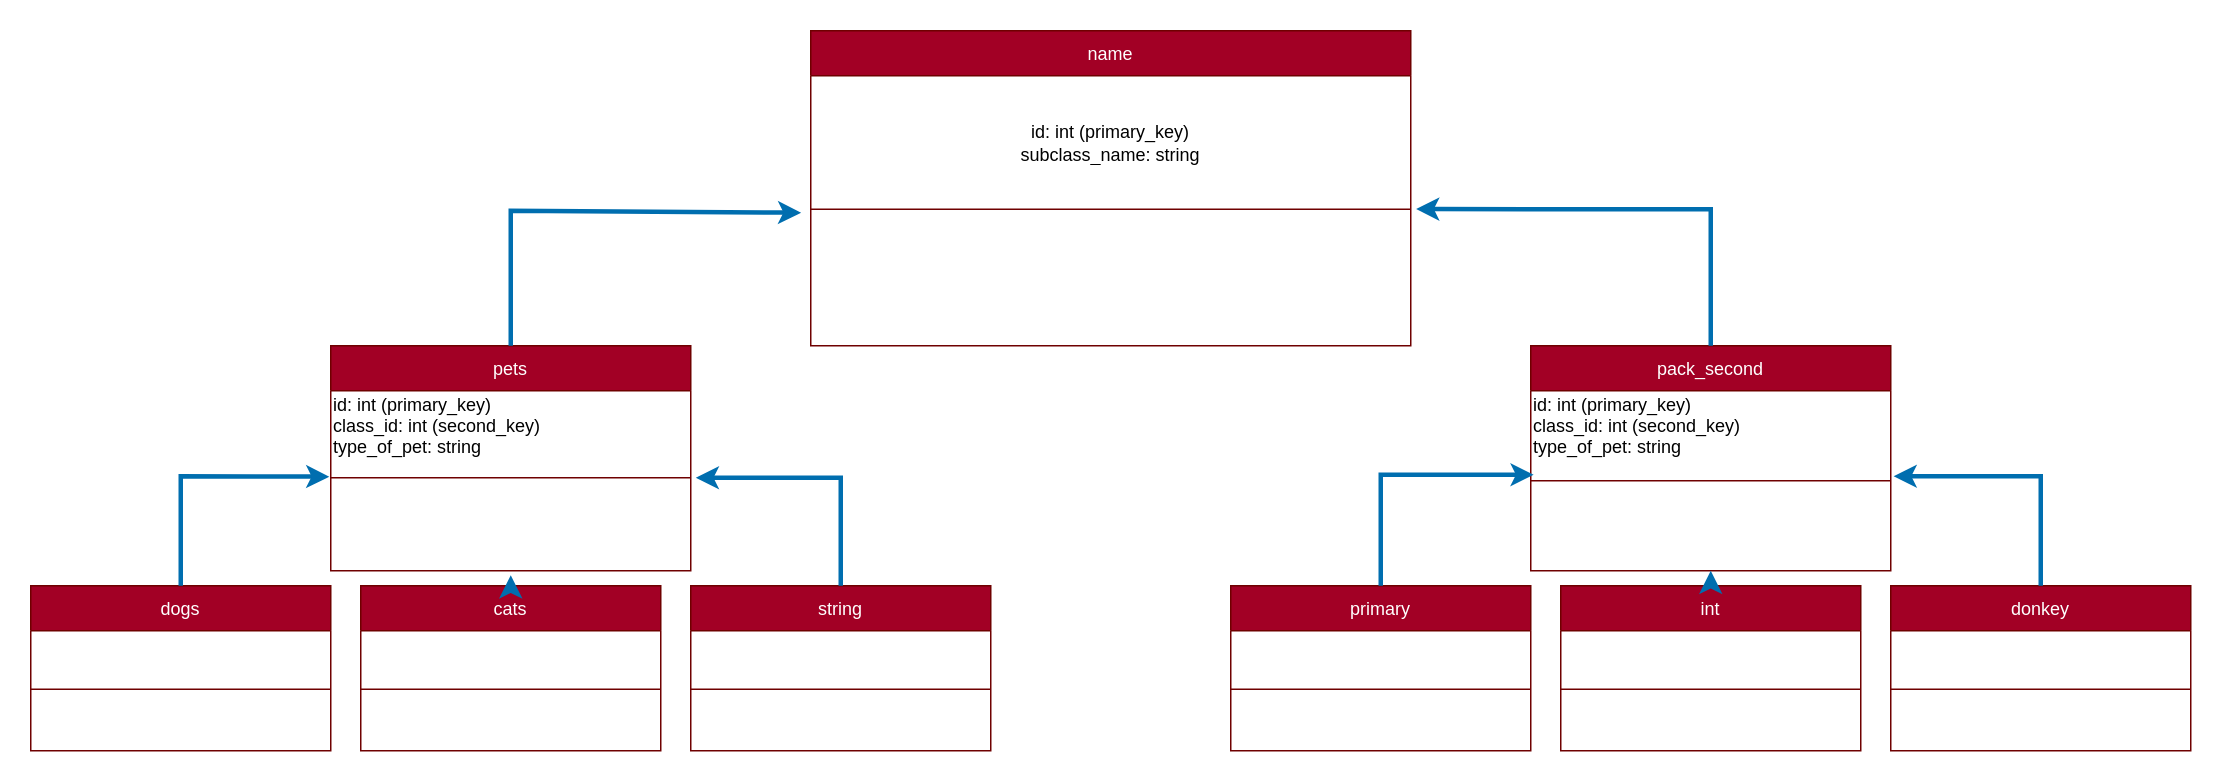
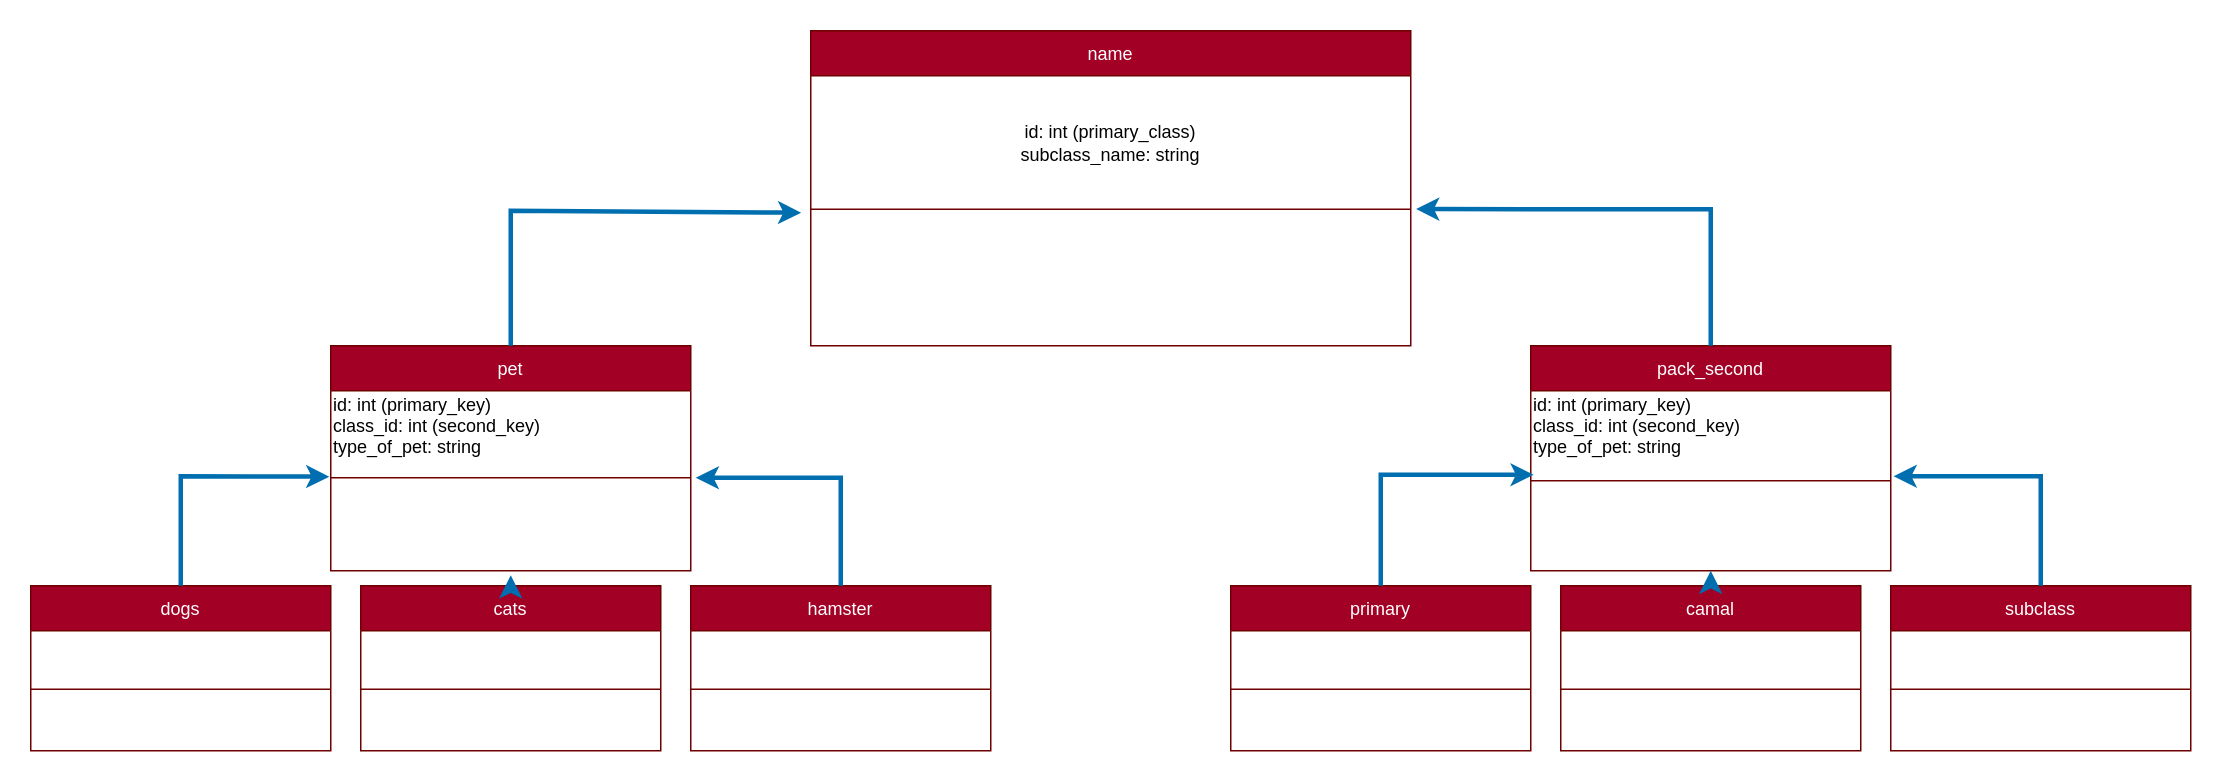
  <mxCell id="0" />
  <mxCell id="1" parent="0" />
  <mxCell id="2" value="name" style="shape=table;startSize=30;container=1;collapsible=0;childLayout=tableLayout;fillColor=#a20025;fontColor=#ffffff;strokeColor=#6F0000;" vertex="1" parent="1"><mxGeometry x="540" y="20" width="400" height="210" as="geometry" /></mxCell>
  <mxCell id="3" value="" style="shape=tableRow;horizontal=0;startSize=0;swimlaneHead=0;swimlaneBody=0;top=0;left=0;bottom=0;right=0;collapsible=0;dropTarget=0;fillColor=none;points=[[0,0.5],[1,0.5]];portConstraint=eastwest;" vertex="1" parent="2"><mxGeometry y="30" width="400" height="89" as="geometry" /></mxCell>
- <mxCell id="4" value="id: int (primary_key)&lt;br&gt;subclass_name: string" style="shape=partialRectangle;html=1;whiteSpace=wrap;connectable=0;overflow=hidden;fillColor=none;top=0;left=0;bottom=0;right=0;pointerEvents=1;align=center;" vertex="1" parent="3"><mxGeometry width="400" height="89" as="geometry"><mxRectangle width="400" height="89" as="alternateBounds" /></mxGeometry></mxCell>
+ <mxCell id="4" value="id: int (primary_class)&lt;br&gt;subclass_name: string" style="shape=partialRectangle;html=1;whiteSpace=wrap;connectable=0;overflow=hidden;fillColor=none;top=0;left=0;bottom=0;right=0;pointerEvents=1;align=center;" vertex="1" parent="3"><mxGeometry width="400" height="89" as="geometry"><mxRectangle width="400" height="89" as="alternateBounds" /></mxGeometry></mxCell>
  <mxCell id="5" value="" style="shape=tableRow;horizontal=0;startSize=0;swimlaneHead=0;swimlaneBody=0;top=0;left=0;bottom=0;right=0;collapsible=0;dropTarget=0;fillColor=none;points=[[0,0.5],[1,0.5]];portConstraint=eastwest;" vertex="1" parent="2"><mxGeometry y="119" width="400" height="91" as="geometry" /></mxCell>
  <mxCell id="6" value="&lt;div style=&quot;&quot;&gt;&lt;br&gt;&lt;/div&gt;" style="shape=partialRectangle;html=1;whiteSpace=wrap;connectable=0;overflow=hidden;fillColor=none;top=0;left=0;bottom=0;right=0;pointerEvents=1;align=center;" vertex="1" parent="5"><mxGeometry width="400" height="91" as="geometry"><mxRectangle width="400" height="91" as="alternateBounds" /></mxGeometry></mxCell>
- <mxCell id="7" value="pets" style="shape=table;startSize=30;container=1;collapsible=0;childLayout=tableLayout;fillColor=#a20025;fontColor=#ffffff;strokeColor=#6F0000;" vertex="1" parent="1"><mxGeometry x="220" y="230" width="240" height="150" as="geometry" /></mxCell>
+ <mxCell id="7" value="pet" style="shape=table;startSize=30;container=1;collapsible=0;childLayout=tableLayout;fillColor=#a20025;fontColor=#ffffff;strokeColor=#6F0000;" vertex="1" parent="1"><mxGeometry x="220" y="230" width="240" height="150" as="geometry" /></mxCell>
  <mxCell id="8" value="" style="shape=tableRow;horizontal=0;startSize=0;swimlaneHead=0;swimlaneBody=0;top=0;left=0;bottom=0;right=0;collapsible=0;dropTarget=0;fillColor=none;points=[[0,0.5],[1,0.5]];portConstraint=eastwest;" vertex="1" parent="7"><mxGeometry y="30" width="240" height="58" as="geometry" /></mxCell>
  <mxCell id="9" value="id&lt;span style=&quot;text-align: center;&quot;&gt;: int (primary_key)&lt;br&gt;class_id: int (second_key)&lt;br&gt;&lt;/span&gt;type_of_pet: string&lt;br&gt;&amp;nbsp;" style="shape=partialRectangle;html=1;whiteSpace=wrap;connectable=0;overflow=hidden;fillColor=none;top=0;left=0;bottom=0;right=0;pointerEvents=1;align=left;" vertex="1" parent="8"><mxGeometry width="240" height="58" as="geometry"><mxRectangle width="240" height="58" as="alternateBounds" /></mxGeometry></mxCell>
  <mxCell id="10" value="" style="shape=tableRow;horizontal=0;startSize=0;swimlaneHead=0;swimlaneBody=0;top=0;left=0;bottom=0;right=0;collapsible=0;dropTarget=0;fillColor=none;points=[[0,0.5],[1,0.5]];portConstraint=eastwest;" vertex="1" parent="7"><mxGeometry y="88" width="240" height="62" as="geometry" /></mxCell>
  <mxCell id="11" value="&lt;div style=&quot;&quot;&gt;&lt;br&gt;&lt;/div&gt;" style="shape=partialRectangle;html=1;whiteSpace=wrap;connectable=0;overflow=hidden;fillColor=none;top=0;left=0;bottom=0;right=0;pointerEvents=1;align=left;" vertex="1" parent="10"><mxGeometry width="240" height="62" as="geometry"><mxRectangle width="240" height="62" as="alternateBounds" /></mxGeometry></mxCell>
  <mxCell id="12" value="pack_second" style="shape=table;startSize=30;container=1;collapsible=0;childLayout=tableLayout;fillColor=#a20025;fontColor=#ffffff;strokeColor=#6F0000;" vertex="1" parent="1"><mxGeometry x="1020" y="230" width="240" height="150" as="geometry" /></mxCell>
  <mxCell id="13" value="" style="shape=tableRow;horizontal=0;startSize=0;swimlaneHead=0;swimlaneBody=0;top=0;left=0;bottom=0;right=0;collapsible=0;dropTarget=0;fillColor=none;points=[[0,0.5],[1,0.5]];portConstraint=eastwest;" vertex="1" parent="12"><mxGeometry y="30" width="240" height="60" as="geometry" /></mxCell>
  <mxCell id="14" value="id&lt;span style=&quot;text-align: center;&quot;&gt;: int (primary_key)&lt;br&gt;class_id: int (second_key)&lt;br&gt;&lt;/span&gt;type_of_pet: string&lt;br&gt;&amp;nbsp;" style="shape=partialRectangle;html=1;whiteSpace=wrap;connectable=0;overflow=hidden;fillColor=none;top=0;left=0;bottom=0;right=0;pointerEvents=1;align=left;" vertex="1" parent="13"><mxGeometry width="240" height="60" as="geometry"><mxRectangle width="240" height="60" as="alternateBounds" /></mxGeometry></mxCell>
  <mxCell id="15" value="" style="shape=tableRow;horizontal=0;startSize=0;swimlaneHead=0;swimlaneBody=0;top=0;left=0;bottom=0;right=0;collapsible=0;dropTarget=0;fillColor=none;points=[[0,0.5],[1,0.5]];portConstraint=eastwest;" vertex="1" parent="12"><mxGeometry y="90" width="240" height="60" as="geometry" /></mxCell>
  <mxCell id="16" value="&lt;div style=&quot;&quot;&gt;&lt;br&gt;&lt;/div&gt;" style="shape=partialRectangle;html=1;whiteSpace=wrap;connectable=0;overflow=hidden;fillColor=none;top=0;left=0;bottom=0;right=0;pointerEvents=1;align=left;" vertex="1" parent="15"><mxGeometry width="240" height="60" as="geometry"><mxRectangle width="240" height="60" as="alternateBounds" /></mxGeometry></mxCell>
  <mxCell id="17" value="" style="endArrow=classic;html=1;rounded=0;exitX=0.5;exitY=0;exitDx=0;exitDy=0;entryX=-0.016;entryY=0.025;entryDx=0;entryDy=0;entryPerimeter=0;fillColor=#1ba1e2;strokeColor=#006EAF;strokeWidth=3;" edge="1" parent="1" source="7" target="5"><mxGeometry width="50" height="50" relative="1" as="geometry"><mxPoint x="650" y="300" as="sourcePoint" /><mxPoint x="700" y="250" as="targetPoint" /><Array as="points"><mxPoint y="140" x="340" /></Array></mxGeometry></mxCell>
  <mxCell id="18" value="" style="endArrow=classic;html=1;rounded=0;exitX=0.5;exitY=0;exitDx=0;exitDy=0;entryX=1.009;entryY=-0.001;entryDx=0;entryDy=0;entryPerimeter=0;fillColor=#1ba1e2;strokeColor=#006EAF;strokeWidth=3;" edge="1" parent="1" source="12" target="5"><mxGeometry width="50" height="50" relative="1" as="geometry"><mxPoint x="1000" y="230" as="sourcePoint" /><mxPoint x="1136.16" y="141.275" as="targetPoint" /><Array as="points"><mxPoint x="1140" y="139" /></Array></mxGeometry></mxCell>
- <mxCell id="19" value="string" style="shape=table;startSize=30;container=1;collapsible=0;childLayout=tableLayout;fillColor=#a20025;fontColor=#ffffff;strokeColor=#6F0000;" vertex="1" parent="1"><mxGeometry x="460" y="390" width="200" height="110" as="geometry" /></mxCell>
+ <mxCell id="19" value="hamster" style="shape=table;startSize=30;container=1;collapsible=0;childLayout=tableLayout;fillColor=#a20025;fontColor=#ffffff;strokeColor=#6F0000;" vertex="1" parent="1"><mxGeometry x="460" y="390" width="200" height="110" as="geometry" /></mxCell>
  <mxCell id="20" value="" style="shape=tableRow;horizontal=0;startSize=0;swimlaneHead=0;swimlaneBody=0;top=0;left=0;bottom=0;right=0;collapsible=0;dropTarget=0;fillColor=none;points=[[0,0.5],[1,0.5]];portConstraint=eastwest;" vertex="1" parent="19"><mxGeometry y="30" width="200" height="39" as="geometry" /></mxCell>
  <mxCell id="21" value="" style="shape=partialRectangle;html=1;whiteSpace=wrap;connectable=0;overflow=hidden;fillColor=none;top=0;left=0;bottom=0;right=0;pointerEvents=1;align=left;" vertex="1" parent="20"><mxGeometry width="200" height="39" as="geometry"><mxRectangle width="200" height="39" as="alternateBounds" /></mxGeometry></mxCell>
  <mxCell id="22" value="" style="shape=tableRow;horizontal=0;startSize=0;swimlaneHead=0;swimlaneBody=0;top=0;left=0;bottom=0;right=0;collapsible=0;dropTarget=0;fillColor=none;points=[[0,0.5],[1,0.5]];portConstraint=eastwest;" vertex="1" parent="19"><mxGeometry y="69" width="200" height="41" as="geometry" /></mxCell>
  <mxCell id="23" value="&lt;div style=&quot;&quot;&gt;&lt;br&gt;&lt;/div&gt;" style="shape=partialRectangle;html=1;whiteSpace=wrap;connectable=0;overflow=hidden;fillColor=none;top=0;left=0;bottom=0;right=0;pointerEvents=1;align=left;" vertex="1" parent="22"><mxGeometry width="200" height="41" as="geometry"><mxRectangle width="200" height="41" as="alternateBounds" /></mxGeometry></mxCell>
  <mxCell id="24" value="cats" style="shape=table;startSize=30;container=1;collapsible=0;childLayout=tableLayout;fillColor=#a20025;fontColor=#ffffff;strokeColor=#6F0000;" vertex="1" parent="1"><mxGeometry x="240" y="390" width="200" height="110" as="geometry" /></mxCell>
  <mxCell id="25" value="" style="shape=tableRow;horizontal=0;startSize=0;swimlaneHead=0;swimlaneBody=0;top=0;left=0;bottom=0;right=0;collapsible=0;dropTarget=0;fillColor=none;points=[[0,0.5],[1,0.5]];portConstraint=eastwest;" vertex="1" parent="24"><mxGeometry y="30" width="200" height="39" as="geometry" /></mxCell>
  <mxCell id="26" value="" style="shape=partialRectangle;html=1;whiteSpace=wrap;connectable=0;overflow=hidden;fillColor=none;top=0;left=0;bottom=0;right=0;pointerEvents=1;align=left;" vertex="1" parent="25"><mxGeometry width="200" height="39" as="geometry"><mxRectangle width="200" height="39" as="alternateBounds" /></mxGeometry></mxCell>
  <mxCell id="27" value="" style="shape=tableRow;horizontal=0;startSize=0;swimlaneHead=0;swimlaneBody=0;top=0;left=0;bottom=0;right=0;collapsible=0;dropTarget=0;fillColor=none;points=[[0,0.5],[1,0.5]];portConstraint=eastwest;" vertex="1" parent="24"><mxGeometry y="69" width="200" height="41" as="geometry" /></mxCell>
  <mxCell id="28" value="&lt;div style=&quot;&quot;&gt;&lt;br&gt;&lt;/div&gt;" style="shape=partialRectangle;html=1;whiteSpace=wrap;connectable=0;overflow=hidden;fillColor=none;top=0;left=0;bottom=0;right=0;pointerEvents=1;align=left;" vertex="1" parent="27"><mxGeometry width="200" height="41" as="geometry"><mxRectangle width="200" height="41" as="alternateBounds" /></mxGeometry></mxCell>
  <mxCell id="29" value="dogs" style="shape=table;startSize=30;container=1;collapsible=0;childLayout=tableLayout;fillColor=#a20025;fontColor=#ffffff;strokeColor=#6F0000;" vertex="1" parent="1"><mxGeometry x="20" y="390" width="200" height="110" as="geometry" /></mxCell>
  <mxCell id="30" value="" style="shape=tableRow;horizontal=0;startSize=0;swimlaneHead=0;swimlaneBody=0;top=0;left=0;bottom=0;right=0;collapsible=0;dropTarget=0;fillColor=none;points=[[0,0.5],[1,0.5]];portConstraint=eastwest;" vertex="1" parent="29"><mxGeometry y="30" width="200" height="39" as="geometry" /></mxCell>
  <mxCell id="31" value="" style="shape=partialRectangle;html=1;whiteSpace=wrap;connectable=0;overflow=hidden;fillColor=none;top=0;left=0;bottom=0;right=0;pointerEvents=1;align=left;" vertex="1" parent="30"><mxGeometry width="200" height="39" as="geometry"><mxRectangle width="200" height="39" as="alternateBounds" /></mxGeometry></mxCell>
  <mxCell id="32" value="" style="shape=tableRow;horizontal=0;startSize=0;swimlaneHead=0;swimlaneBody=0;top=0;left=0;bottom=0;right=0;collapsible=0;dropTarget=0;fillColor=none;points=[[0,0.5],[1,0.5]];portConstraint=eastwest;" vertex="1" parent="29"><mxGeometry y="69" width="200" height="41" as="geometry" /></mxCell>
  <mxCell id="33" value="&lt;div style=&quot;&quot;&gt;&lt;br&gt;&lt;/div&gt;" style="shape=partialRectangle;html=1;whiteSpace=wrap;connectable=0;overflow=hidden;fillColor=none;top=0;left=0;bottom=0;right=0;pointerEvents=1;align=left;" vertex="1" parent="32"><mxGeometry width="200" height="41" as="geometry"><mxRectangle width="200" height="41" as="alternateBounds" /></mxGeometry></mxCell>
- <mxCell id="34" value="donkey" style="shape=table;startSize=30;container=1;collapsible=0;childLayout=tableLayout;fillColor=#a20025;fontColor=#ffffff;strokeColor=#6F0000;" vertex="1" parent="1"><mxGeometry x="1260" y="390" width="200" height="110" as="geometry" /></mxCell>
+ <mxCell id="34" value="subclass" style="shape=table;startSize=30;container=1;collapsible=0;childLayout=tableLayout;fillColor=#a20025;fontColor=#ffffff;strokeColor=#6F0000;" vertex="1" parent="1"><mxGeometry x="1260" y="390" width="200" height="110" as="geometry" /></mxCell>
  <mxCell id="35" value="" style="shape=tableRow;horizontal=0;startSize=0;swimlaneHead=0;swimlaneBody=0;top=0;left=0;bottom=0;right=0;collapsible=0;dropTarget=0;fillColor=none;points=[[0,0.5],[1,0.5]];portConstraint=eastwest;" vertex="1" parent="34"><mxGeometry y="30" width="200" height="39" as="geometry" /></mxCell>
  <mxCell id="36" value="" style="shape=partialRectangle;html=1;whiteSpace=wrap;connectable=0;overflow=hidden;fillColor=none;top=0;left=0;bottom=0;right=0;pointerEvents=1;align=left;" vertex="1" parent="35"><mxGeometry width="200" height="39" as="geometry"><mxRectangle width="200" height="39" as="alternateBounds" /></mxGeometry></mxCell>
  <mxCell id="37" value="" style="shape=tableRow;horizontal=0;startSize=0;swimlaneHead=0;swimlaneBody=0;top=0;left=0;bottom=0;right=0;collapsible=0;dropTarget=0;fillColor=none;points=[[0,0.5],[1,0.5]];portConstraint=eastwest;" vertex="1" parent="34"><mxGeometry y="69" width="200" height="41" as="geometry" /></mxCell>
  <mxCell id="38" value="&lt;div style=&quot;&quot;&gt;&lt;br&gt;&lt;/div&gt;" style="shape=partialRectangle;html=1;whiteSpace=wrap;connectable=0;overflow=hidden;fillColor=none;top=0;left=0;bottom=0;right=0;pointerEvents=1;align=left;" vertex="1" parent="37"><mxGeometry width="200" height="41" as="geometry"><mxRectangle width="200" height="41" as="alternateBounds" /></mxGeometry></mxCell>
- <mxCell id="39" value="int" style="shape=table;startSize=30;container=1;collapsible=0;childLayout=tableLayout;fillColor=#a20025;fontColor=#ffffff;strokeColor=#6F0000;" vertex="1" parent="1"><mxGeometry x="1040" y="390" width="200" height="110" as="geometry" /></mxCell>
+ <mxCell id="39" value="camal" style="shape=table;startSize=30;container=1;collapsible=0;childLayout=tableLayout;fillColor=#a20025;fontColor=#ffffff;strokeColor=#6F0000;" vertex="1" parent="1"><mxGeometry x="1040" y="390" width="200" height="110" as="geometry" /></mxCell>
  <mxCell id="40" value="" style="shape=tableRow;horizontal=0;startSize=0;swimlaneHead=0;swimlaneBody=0;top=0;left=0;bottom=0;right=0;collapsible=0;dropTarget=0;fillColor=none;points=[[0,0.5],[1,0.5]];portConstraint=eastwest;" vertex="1" parent="39"><mxGeometry y="30" width="200" height="39" as="geometry" /></mxCell>
  <mxCell id="41" value="" style="shape=partialRectangle;html=1;whiteSpace=wrap;connectable=0;overflow=hidden;fillColor=none;top=0;left=0;bottom=0;right=0;pointerEvents=1;align=left;" vertex="1" parent="40"><mxGeometry width="200" height="39" as="geometry"><mxRectangle width="200" height="39" as="alternateBounds" /></mxGeometry></mxCell>
  <mxCell id="42" value="" style="shape=tableRow;horizontal=0;startSize=0;swimlaneHead=0;swimlaneBody=0;top=0;left=0;bottom=0;right=0;collapsible=0;dropTarget=0;fillColor=none;points=[[0,0.5],[1,0.5]];portConstraint=eastwest;" vertex="1" parent="39"><mxGeometry y="69" width="200" height="41" as="geometry" /></mxCell>
  <mxCell id="43" value="&lt;div style=&quot;&quot;&gt;&lt;br&gt;&lt;/div&gt;" style="shape=partialRectangle;html=1;whiteSpace=wrap;connectable=0;overflow=hidden;fillColor=none;top=0;left=0;bottom=0;right=0;pointerEvents=1;align=left;" vertex="1" parent="42"><mxGeometry width="200" height="41" as="geometry"><mxRectangle width="200" height="41" as="alternateBounds" /></mxGeometry></mxCell>
  <mxCell id="44" value="primary" style="shape=table;startSize=30;container=1;collapsible=0;childLayout=tableLayout;fillColor=#a20025;fontColor=#ffffff;strokeColor=#6F0000;" vertex="1" parent="1"><mxGeometry x="820" y="390" width="200" height="110" as="geometry" /></mxCell>
  <mxCell id="45" value="" style="shape=tableRow;horizontal=0;startSize=0;swimlaneHead=0;swimlaneBody=0;top=0;left=0;bottom=0;right=0;collapsible=0;dropTarget=0;fillColor=none;points=[[0,0.5],[1,0.5]];portConstraint=eastwest;" vertex="1" parent="44"><mxGeometry y="30" width="200" height="39" as="geometry" /></mxCell>
  <mxCell id="46" value="" style="shape=partialRectangle;html=1;whiteSpace=wrap;connectable=0;overflow=hidden;fillColor=none;top=0;left=0;bottom=0;right=0;pointerEvents=1;align=left;" vertex="1" parent="45"><mxGeometry width="200" height="39" as="geometry"><mxRectangle width="200" height="39" as="alternateBounds" /></mxGeometry></mxCell>
  <mxCell id="47" value="" style="shape=tableRow;horizontal=0;startSize=0;swimlaneHead=0;swimlaneBody=0;top=0;left=0;bottom=0;right=0;collapsible=0;dropTarget=0;fillColor=none;points=[[0,0.5],[1,0.5]];portConstraint=eastwest;" vertex="1" parent="44"><mxGeometry y="69" width="200" height="41" as="geometry" /></mxCell>
  <mxCell id="48" value="&lt;div style=&quot;&quot;&gt;&lt;br&gt;&lt;/div&gt;" style="shape=partialRectangle;html=1;whiteSpace=wrap;connectable=0;overflow=hidden;fillColor=none;top=0;left=0;bottom=0;right=0;pointerEvents=1;align=left;" vertex="1" parent="47"><mxGeometry width="200" height="41" as="geometry"><mxRectangle width="200" height="41" as="alternateBounds" /></mxGeometry></mxCell>
  <mxCell id="49" value="" style="endArrow=classic;html=1;rounded=0;exitX=0.5;exitY=0;exitDx=0;exitDy=0;entryX=0.5;entryY=1.049;entryDx=0;entryDy=0;entryPerimeter=0;fillColor=#1ba1e2;strokeColor=#006EAF;strokeWidth=3;" edge="1" parent="1" source="24" target="10"><mxGeometry width="50" height="50" relative="1" as="geometry"><mxPoint x="320" y="620" as="sourcePoint" /><mxPoint x="513.6" y="531.275" as="targetPoint" /><Array as="points" /></mxGeometry></mxCell>
  <mxCell id="50" value="" style="endArrow=classic;html=1;rounded=0;exitX=0.5;exitY=0;exitDx=0;exitDy=0;entryX=1.014;entryY=-0.001;entryDx=0;entryDy=0;entryPerimeter=0;fillColor=#1ba1e2;strokeColor=#006EAF;strokeWidth=3;" edge="1" parent="1" source="19" target="10"><mxGeometry width="50" height="50" relative="1" as="geometry"><mxPoint x="540" y="390" as="sourcePoint" /><mxPoint x="733.6" y="301.275" as="targetPoint" /><Array as="points"><mxPoint x="560" y="318" /></Array></mxGeometry></mxCell>
  <mxCell id="51" value="" style="endArrow=classic;html=1;rounded=0;exitX=0.5;exitY=0;exitDx=0;exitDy=0;fillColor=#1ba1e2;strokeColor=#006EAF;strokeWidth=3;entryX=-0.004;entryY=-0.012;entryDx=0;entryDy=0;entryPerimeter=0;" edge="1" parent="1" source="29" target="10"><mxGeometry width="50" height="50" relative="1" as="geometry"><mxPoint x="110" y="390" as="sourcePoint" /><mxPoint x="220" y="301" as="targetPoint" /><Array as="points"><mxPoint x="120" y="317" /></Array></mxGeometry></mxCell>
  <mxCell id="52" value="" style="endArrow=classic;html=1;rounded=0;exitX=0.5;exitY=0;exitDx=0;exitDy=0;fillColor=#1ba1e2;strokeColor=#006EAF;strokeWidth=3;" edge="1" parent="1"><mxGeometry width="50" height="50" relative="1" as="geometry"><mxPoint x="1140" y="390" as="sourcePoint" /><mxPoint x="1140" y="380" as="targetPoint" /><Array as="points" /></mxGeometry></mxCell>
  <mxCell id="53" value="" style="endArrow=classic;html=1;rounded=0;exitX=0.5;exitY=0;exitDx=0;exitDy=0;entryX=1.008;entryY=0.95;entryDx=0;entryDy=0;entryPerimeter=0;fillColor=#1ba1e2;strokeColor=#006EAF;strokeWidth=3;" edge="1" parent="1" target="13"><mxGeometry width="50" height="50" relative="1" as="geometry"><mxPoint x="1360" y="390" as="sourcePoint" /><mxPoint x="1258.08" y="301.009" as="targetPoint" /><Array as="points"><mxPoint x="1360" y="317" /></Array></mxGeometry></mxCell>
  <mxCell id="54" value="" style="endArrow=classic;html=1;rounded=0;exitX=0.5;exitY=0;exitDx=0;exitDy=0;fillColor=#1ba1e2;strokeColor=#006EAF;strokeWidth=3;entryX=0.008;entryY=0.933;entryDx=0;entryDy=0;entryPerimeter=0;" edge="1" parent="1" target="13"><mxGeometry width="50" height="50" relative="1" as="geometry"><mxPoint x="920" y="390" as="sourcePoint" /><mxPoint x="1020" y="301" as="targetPoint" /><Array as="points"><mxPoint x="920" y="316" /></Array></mxGeometry></mxCell>
